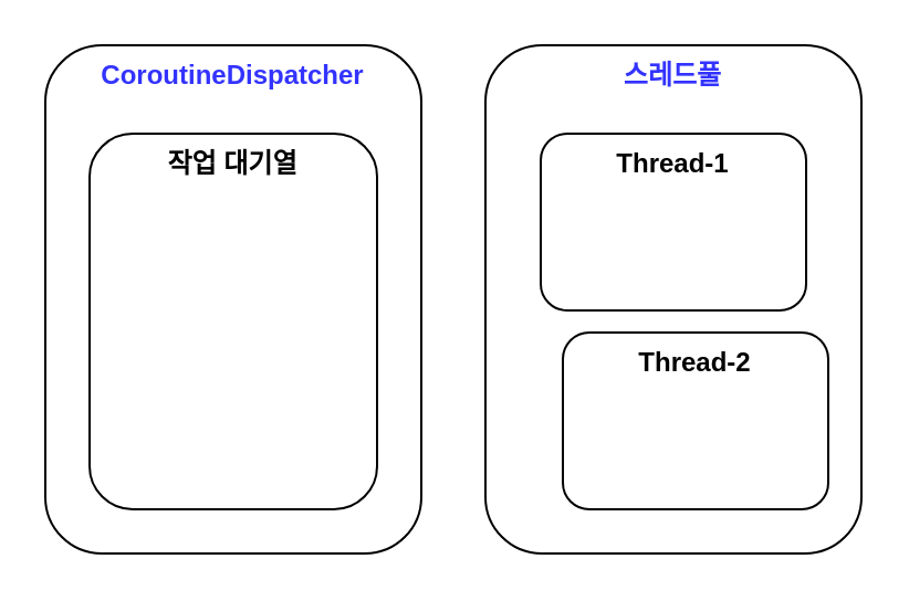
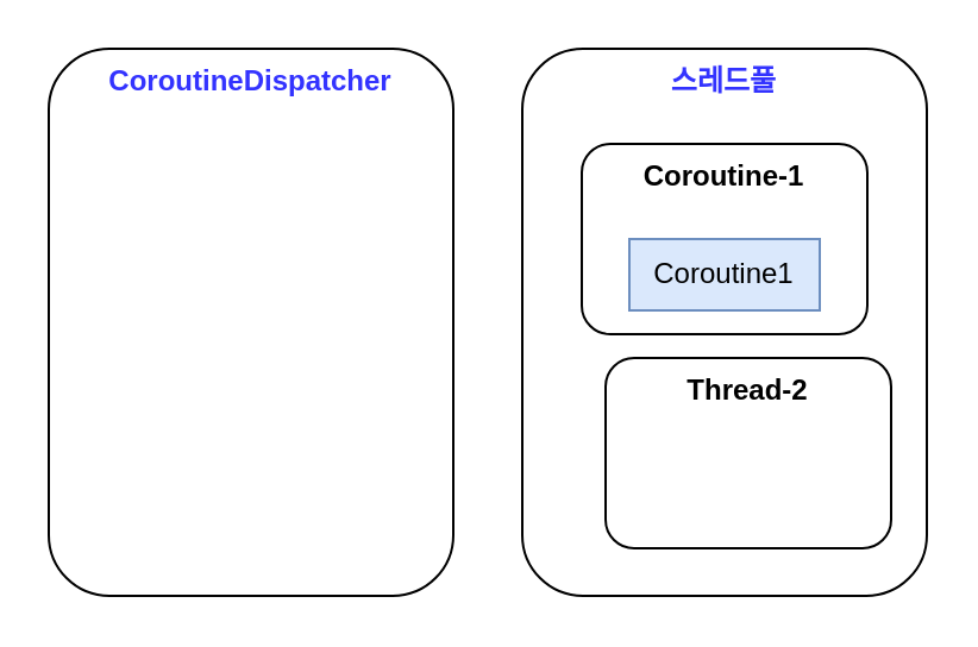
  <mxCell id="0" />
  <mxCell id="1" parent="0" />
  <mxCell id="2" value="스레드풀" style="rounded=1;whiteSpace=wrap;html=1;fontStyle=1;verticalAlign=top;fontColor=#3333FF;" vertex="1" parent="1"><mxGeometry x="219" y="20" width="170" height="230" as="geometry" /></mxCell>
- <mxCell id="3" value="Thread-1" style="rounded=1;whiteSpace=wrap;html=1;verticalAlign=top;fontStyle=1" vertex="1" parent="1"><mxGeometry x="244" y="60" width="120" height="80" as="geometry" /></mxCell>
+ <mxCell id="3" value="Coroutine-1" style="rounded=1;whiteSpace=wrap;html=1;verticalAlign=top;fontStyle=1" vertex="1" parent="1"><mxGeometry x="244" y="60" width="120" height="80" as="geometry" /></mxCell>
+ <mxCell id="4" value="Coroutine1" style="rounded=0;whiteSpace=wrap;html=1;fillColor=#dae8fc;strokeColor=#6c8ebf;" vertex="1" parent="1"><mxGeometry x="264" y="100" width="80" height="30" as="geometry" /></mxCell>
  <mxCell id="5" value="Thread-2" style="rounded=1;whiteSpace=wrap;html=1;verticalAlign=top;fontStyle=1" vertex="1" parent="1"><mxGeometry x="254" y="150" width="120" height="80" as="geometry" /></mxCell>
  <mxCell id="6" value="CoroutineDispatcher" style="rounded=1;whiteSpace=wrap;html=1;fontStyle=1;verticalAlign=top;fontColor=#3333FF;" vertex="1" parent="1"><mxGeometry x="20" y="20" width="170" height="230" as="geometry" /></mxCell>
- <mxCell id="7" value="작업 대기열" style="rounded=1;whiteSpace=wrap;html=1;fontStyle=1;verticalAlign=top;" vertex="1" parent="1"><mxGeometry x="40" y="60" width="130" height="170" as="geometry" /></mxCell>
